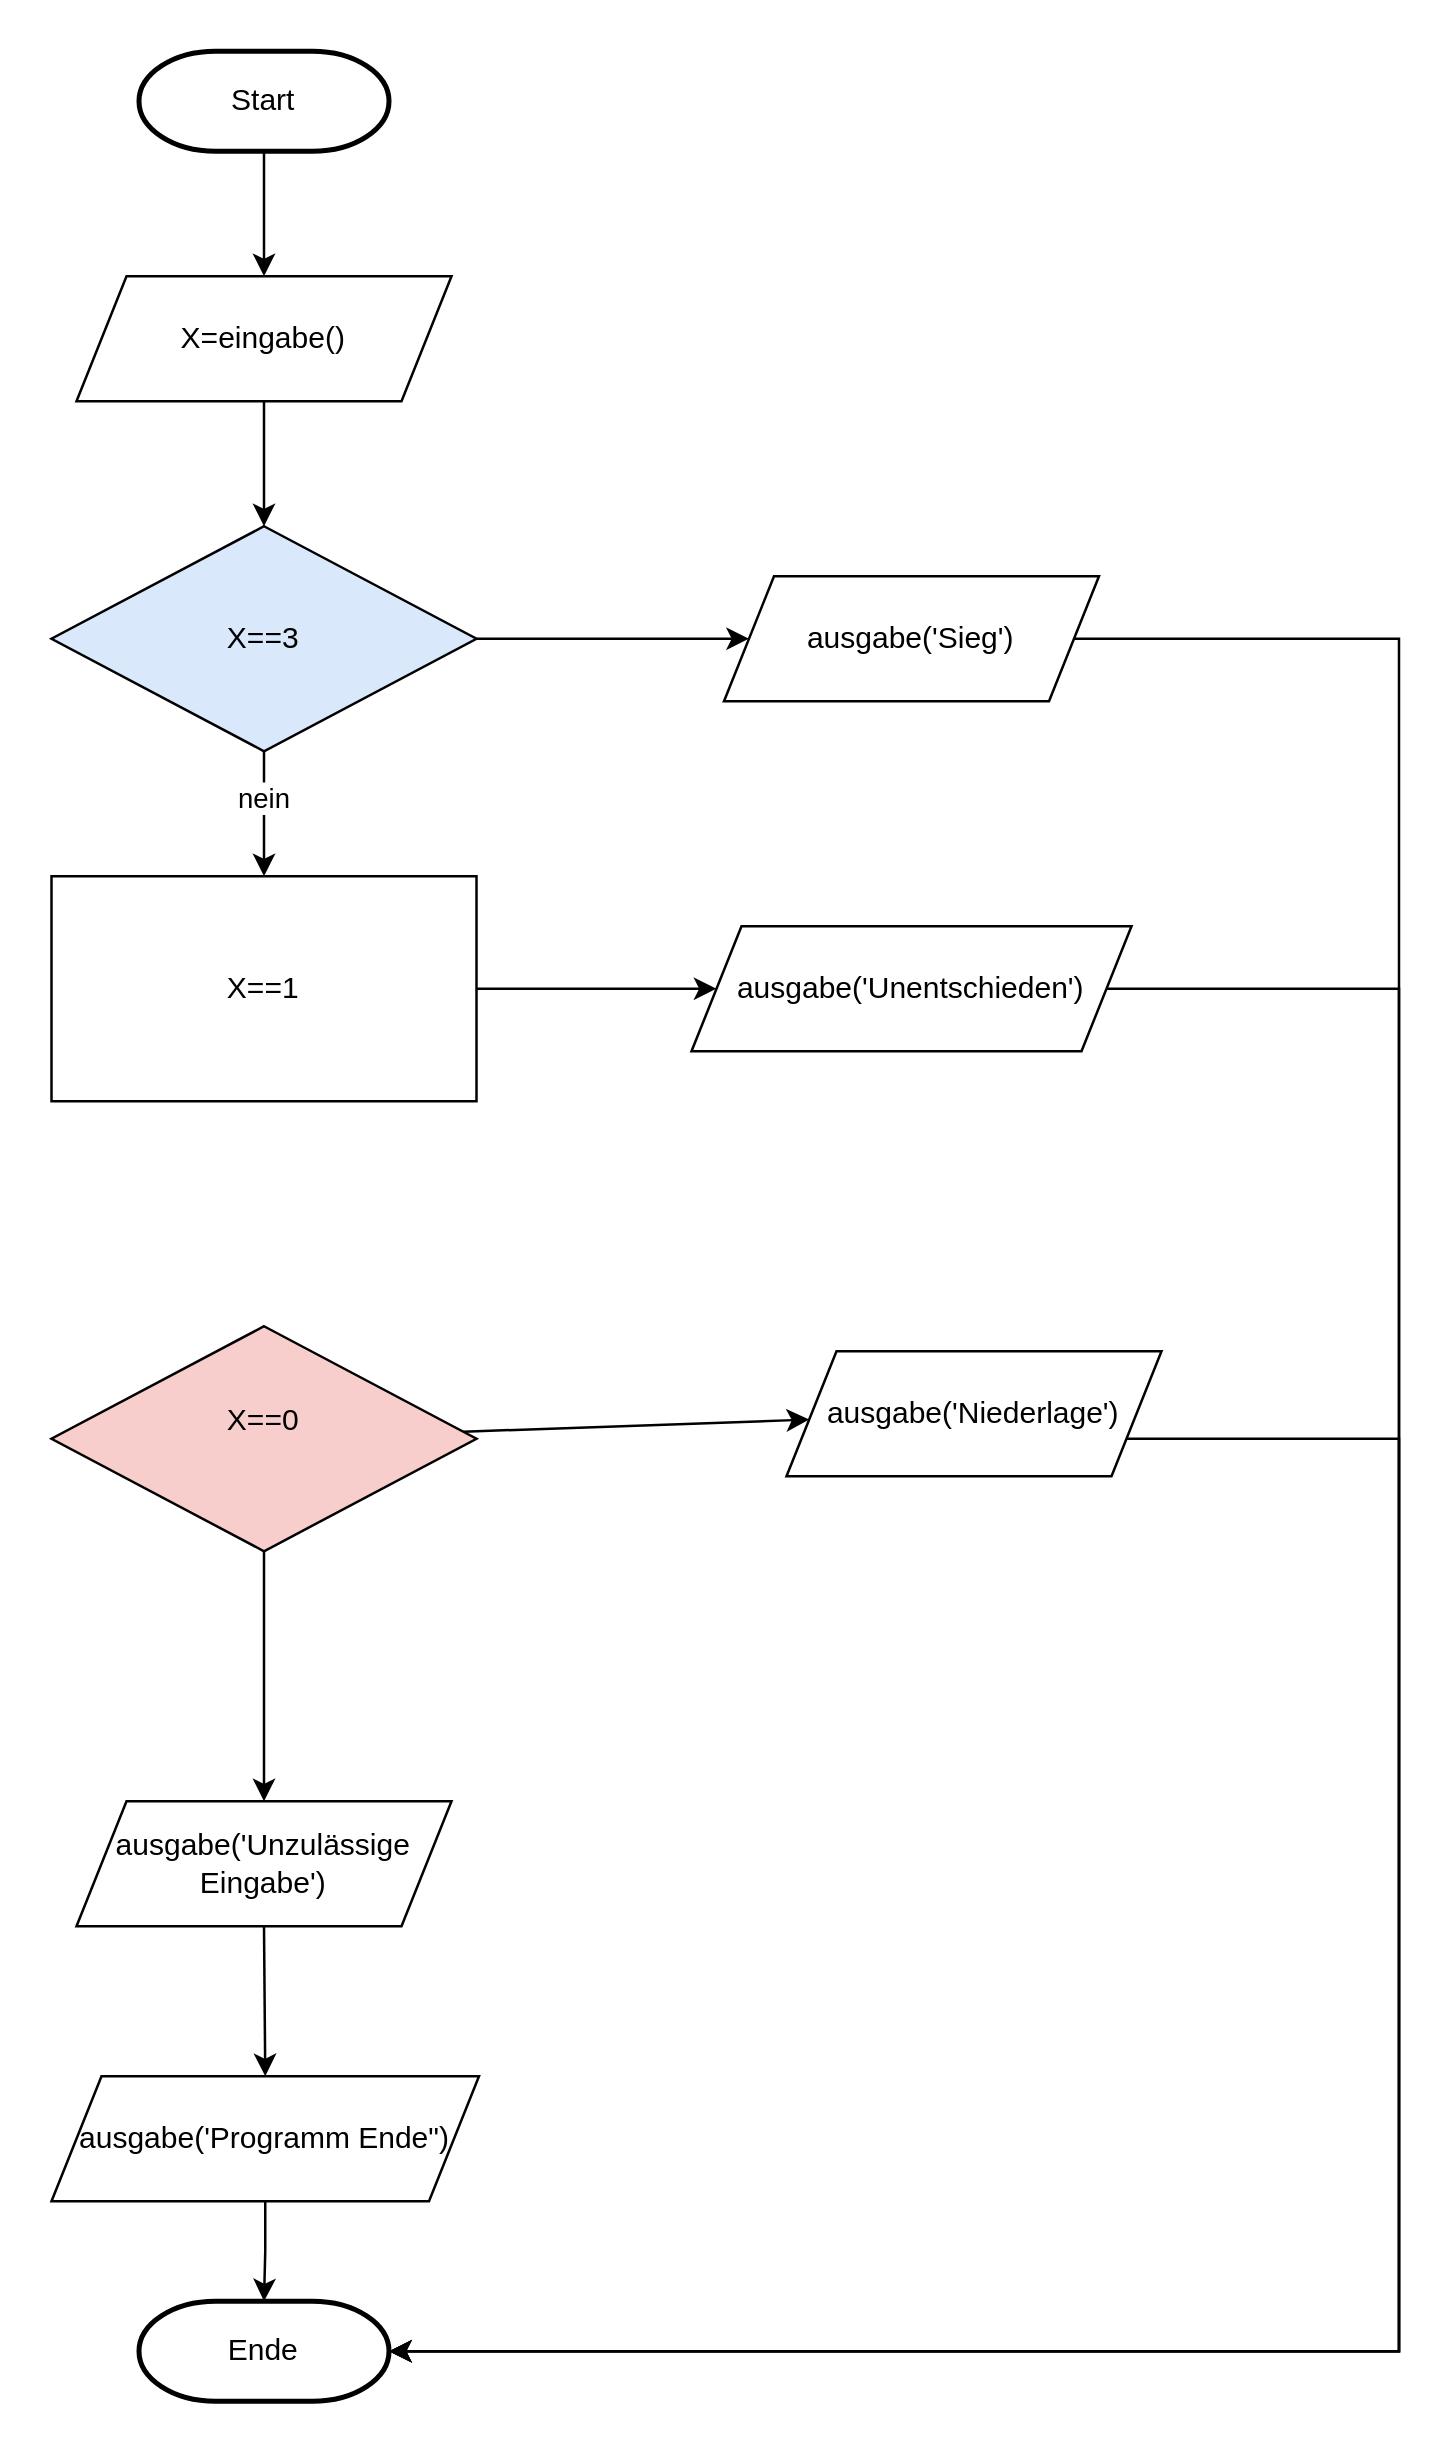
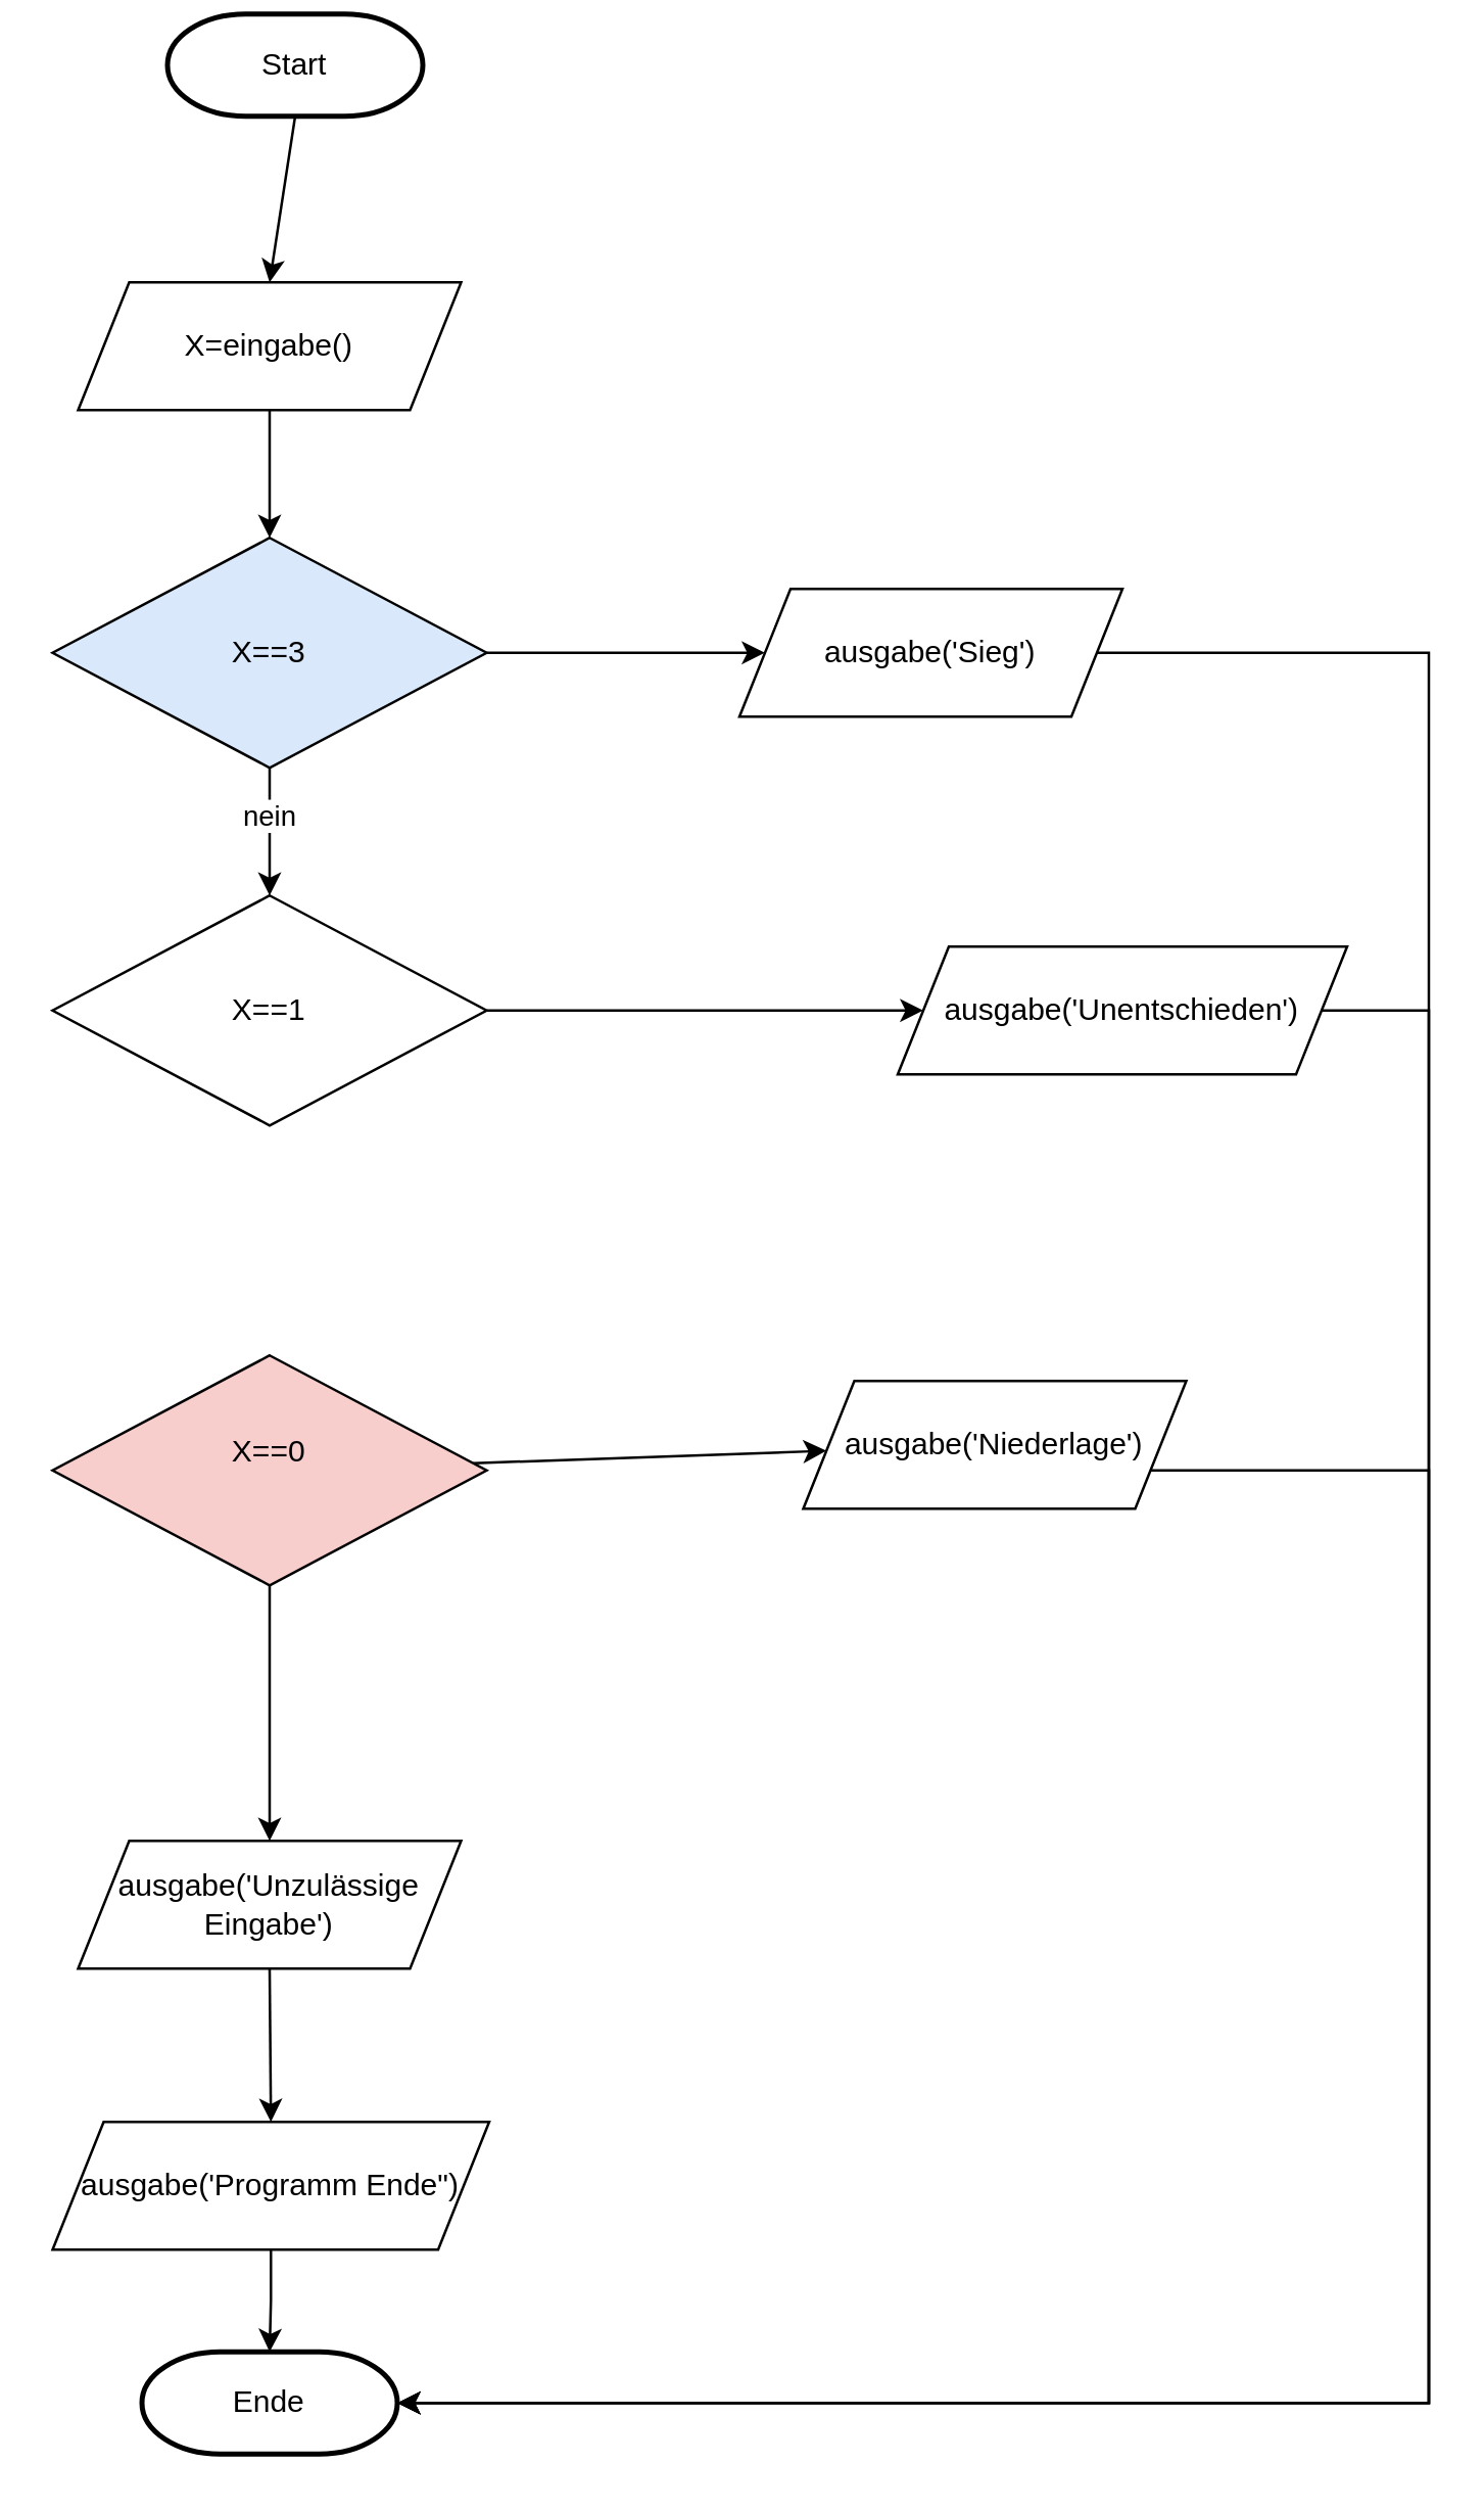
  <mxCell id="0" />
  <mxCell id="1" parent="0" />
- <mxCell id="2" value="Start" style="strokeWidth=2;html=1;shape=mxgraph.flowchart.terminator;whiteSpace=wrap;" parent="1" vertex="1"><mxGeometry x="55" y="20" width="100" height="40" as="geometry" /></mxCell>
+ <mxCell id="2" value="Start" style="strokeWidth=2;html=1;shape=mxgraph.flowchart.terminator;whiteSpace=wrap;" parent="1" vertex="1"><mxGeometry x="65" y="5" width="100" height="40" as="geometry" /></mxCell>
  <mxCell id="3" value="X=eingabe()" style="shape=parallelogram;perimeter=parallelogramPerimeter;whiteSpace=wrap;html=1;fixedSize=1;" parent="1" vertex="1"><mxGeometry x="30" y="110" width="150" height="50" as="geometry" /></mxCell>
  <mxCell id="4" value="X==3" style="rhombus;whiteSpace=wrap;html=1;fillColor=#dae8fc;" parent="1" vertex="1"><mxGeometry x="20" y="210" width="170" height="90" as="geometry" /></mxCell>
  <mxCell id="5" value="ausgabe('Sieg')" style="shape=parallelogram;perimeter=parallelogramPerimeter;whiteSpace=wrap;html=1;fixedSize=1;" parent="1" vertex="1"><mxGeometry x="289" y="230" width="150" height="50" as="geometry" /></mxCell>
  <mxCell id="6" value="" style="endArrow=classic;html=1;rounded=0;exitX=0.5;exitY=1;exitDx=0;exitDy=0;exitPerimeter=0;entryX=0.5;entryY=0;entryDx=0;entryDy=0;" parent="1" source="2" target="3" edge="1"><mxGeometry width="50" height="50" relative="1" as="geometry"><mxPoint x="185" y="210" as="sourcePoint" /><mxPoint x="215" y="200" as="targetPoint" /></mxGeometry></mxCell>
  <mxCell id="7" value="" style="endArrow=classic;html=1;rounded=0;exitX=0.5;exitY=1;exitDx=0;exitDy=0;entryX=0.5;entryY=0;entryDx=0;entryDy=0;" parent="1" source="3" target="4" edge="1"><mxGeometry width="50" height="50" relative="1" as="geometry"><mxPoint x="115" y="70" as="sourcePoint" /><mxPoint x="115" y="120" as="targetPoint" /></mxGeometry></mxCell>
  <mxCell id="8" value="" style="endArrow=classic;html=1;rounded=0;exitX=1;exitY=0.5;exitDx=0;exitDy=0;entryX=0;entryY=0.5;entryDx=0;entryDy=0;" parent="1" source="4" target="5" edge="1"><mxGeometry width="50" height="50" relative="1" as="geometry"><mxPoint x="165" y="250" as="sourcePoint" /><mxPoint x="215" y="200" as="targetPoint" /></mxGeometry></mxCell>
- <mxCell id="9" value="X==1" style="whiteSpace=wrap;html=1;rounded=0;" parent="1" vertex="1"><mxGeometry x="20" y="350" width="170" height="90" as="geometry" /></mxCell>
+ <mxCell id="9" value="X==1" style="rhombus;whiteSpace=wrap;html=1;" parent="1" vertex="1"><mxGeometry x="20" y="350" width="170" height="90" as="geometry" /></mxCell>
  <mxCell id="10" style="edgeStyle=orthogonalEdgeStyle;rounded=0;orthogonalLoop=1;jettySize=auto;html=1;exitX=1;exitY=0.5;exitDx=0;exitDy=0;" parent="1" source="9" edge="1" target="11"><mxGeometry relative="1" as="geometry"><mxPoint x="239" y="430" as="targetPoint" /></mxGeometry></mxCell>
- <mxCell id="11" value="ausgabe('Unentschieden')" style="shape=parallelogram;perimeter=parallelogramPerimeter;whiteSpace=wrap;html=1;fixedSize=1;" parent="1" vertex="1"><mxGeometry x="276" y="370" width="176" height="50" as="geometry" /></mxCell>
+ <mxCell id="11" value="ausgabe('Unentschieden')" style="shape=parallelogram;perimeter=parallelogramPerimeter;whiteSpace=wrap;html=1;fixedSize=1;" parent="1" vertex="1"><mxGeometry x="351" y="370" width="176" height="50" as="geometry" /></mxCell>
  <mxCell id="12" value="X==0&lt;div&gt;&lt;br&gt;&lt;/div&gt;" style="rhombus;whiteSpace=wrap;html=1;fillColor=#f8cecc;" parent="1" vertex="1"><mxGeometry x="20" y="530" width="170" height="90" as="geometry" /></mxCell>
  <mxCell id="13" value="ausgabe('Niederlage')" style="shape=parallelogram;perimeter=parallelogramPerimeter;whiteSpace=wrap;html=1;fixedSize=1;" parent="1" vertex="1"><mxGeometry x="314" y="540" width="150" height="50" as="geometry" /></mxCell>
  <mxCell id="14" value="" style="endArrow=classic;html=1;rounded=0;" parent="1" source="12" target="13" edge="1"><mxGeometry width="50" height="50" relative="1" as="geometry"><mxPoint x="592" y="454" as="sourcePoint" /><mxPoint x="642" y="404" as="targetPoint" /></mxGeometry></mxCell>
  <mxCell id="15" value="" style="endArrow=classic;html=1;rounded=0;exitX=0.5;exitY=1;exitDx=0;exitDy=0;" parent="1" source="4" target="9" edge="1"><mxGeometry width="50" height="50" relative="1" as="geometry"><mxPoint x="245" y="160" as="sourcePoint" /><mxPoint x="295" y="110" as="targetPoint" /></mxGeometry></mxCell>
  <mxCell id="16" value="nein" style="edgeLabel;html=1;align=center;verticalAlign=middle;resizable=0;points=[];" parent="15" vertex="1" connectable="0"><mxGeometry x="-0.261" y="-1" relative="1" as="geometry"><mxPoint as="offset" /></mxGeometry></mxCell>
  <mxCell id="17" value="ausgabe('Unzulässige Eingabe')" style="shape=parallelogram;perimeter=parallelogramPerimeter;whiteSpace=wrap;html=1;fixedSize=1;" parent="1" vertex="1"><mxGeometry x="30" y="720" width="150" height="50" as="geometry" /></mxCell>
  <mxCell id="18" value="Ende" style="strokeWidth=2;html=1;shape=mxgraph.flowchart.terminator;whiteSpace=wrap;" parent="1" vertex="1"><mxGeometry x="55" y="920" width="100" height="40" as="geometry" /></mxCell>
  <mxCell id="19" style="edgeStyle=orthogonalEdgeStyle;rounded=0;orthogonalLoop=1;jettySize=auto;html=1;" parent="1" source="12" target="17" edge="1"><mxGeometry relative="1" as="geometry"><mxPoint x="59" y="660" as="sourcePoint" /><mxPoint x="109" y="700" as="targetPoint" /></mxGeometry></mxCell>
  <mxCell id="20" value="" style="endArrow=classic;html=1;rounded=0;exitX=0.5;exitY=1;exitDx=0;exitDy=0;entryX=0.5;entryY=0;entryDx=0;entryDy=0;" edge="1" parent="1" source="17" target="22"><mxGeometry width="50" height="50" relative="1" as="geometry"><mxPoint x="349" y="610" as="sourcePoint" /><mxPoint x="399" y="560" as="targetPoint" /></mxGeometry></mxCell>
  <mxCell id="21" value="" style="edgeStyle=orthogonalEdgeStyle;rounded=0;orthogonalLoop=1;jettySize=auto;html=1;" edge="1" parent="1" source="22" target="18"><mxGeometry relative="1" as="geometry" /></mxCell>
  <mxCell id="22" value="ausgabe('Programm Ende&quot;)" style="shape=parallelogram;perimeter=parallelogramPerimeter;whiteSpace=wrap;html=1;fixedSize=1;" vertex="1" parent="1"><mxGeometry x="20" y="830" width="171" height="50" as="geometry" /></mxCell>
  <mxCell id="23" style="edgeStyle=orthogonalEdgeStyle;rounded=0;orthogonalLoop=1;jettySize=auto;html=1;entryX=1;entryY=0.5;entryDx=0;entryDy=0;entryPerimeter=0;" edge="1" parent="1" source="5" target="18"><mxGeometry relative="1" as="geometry"><Array as="points"><mxPoint x="559" y="255" /><mxPoint x="559" y="940" /></Array></mxGeometry></mxCell>
  <mxCell id="24" style="edgeStyle=orthogonalEdgeStyle;rounded=0;orthogonalLoop=1;jettySize=auto;html=1;entryX=1;entryY=0.5;entryDx=0;entryDy=0;entryPerimeter=0;" edge="1" parent="1" source="11" target="18"><mxGeometry relative="1" as="geometry"><Array as="points"><mxPoint x="559" y="395" /><mxPoint x="559" y="940" /></Array></mxGeometry></mxCell>
  <mxCell id="25" style="edgeStyle=orthogonalEdgeStyle;rounded=0;orthogonalLoop=1;jettySize=auto;html=1;entryX=1;entryY=0.5;entryDx=0;entryDy=0;entryPerimeter=0;" edge="1" parent="1" source="13" target="18"><mxGeometry relative="1" as="geometry"><Array as="points"><mxPoint x="559" y="575" /><mxPoint x="559" y="940" /></Array></mxGeometry></mxCell>
